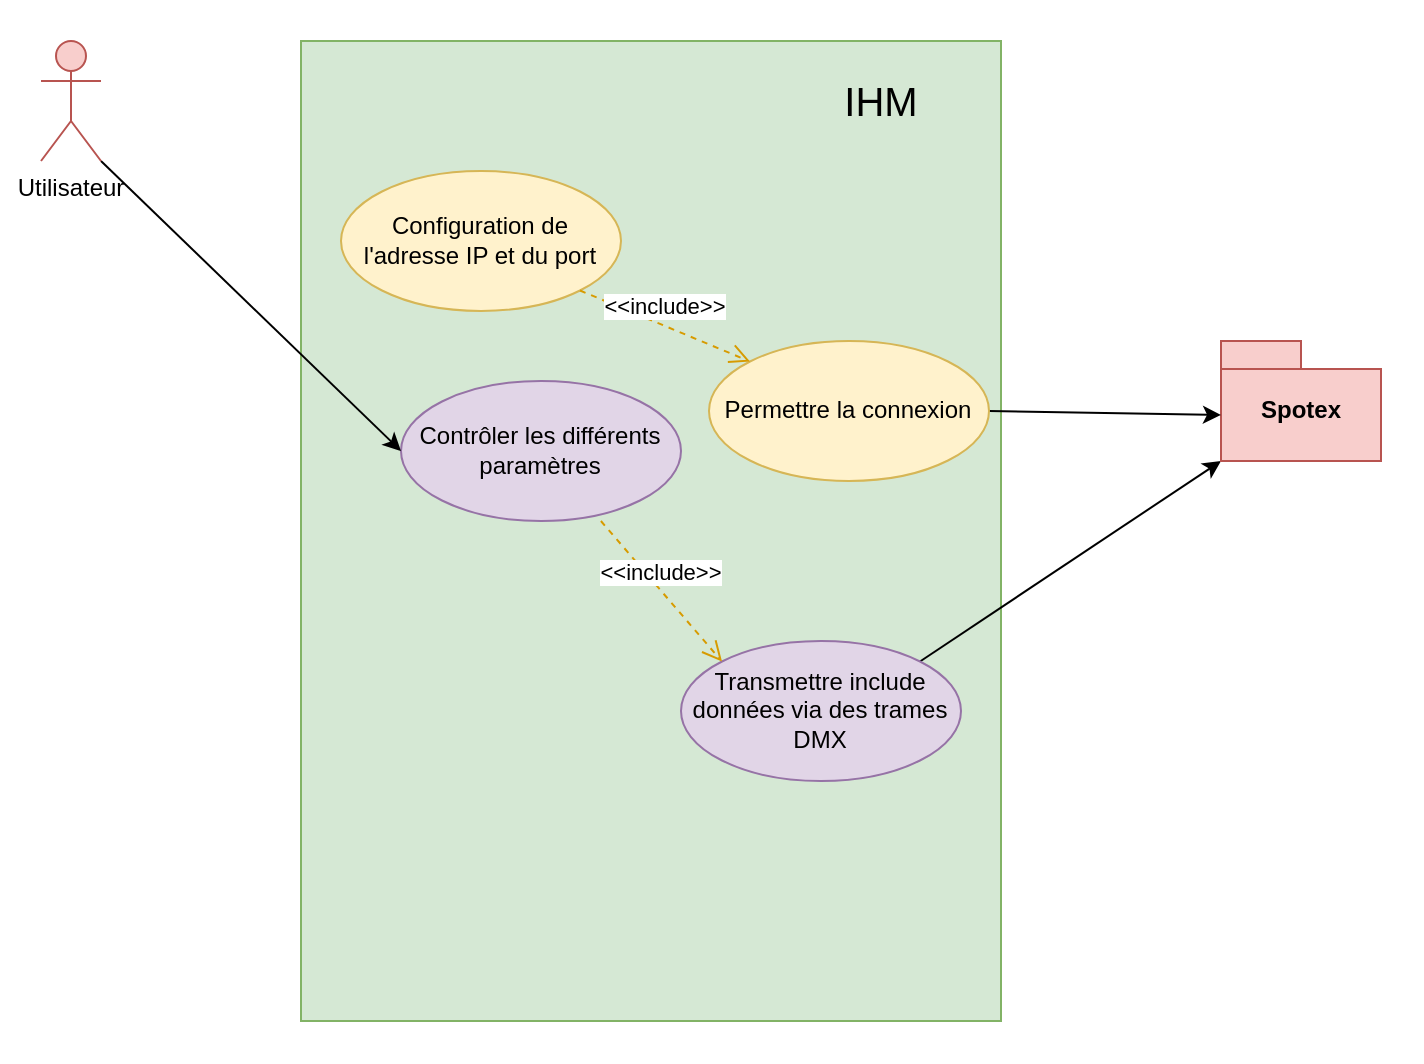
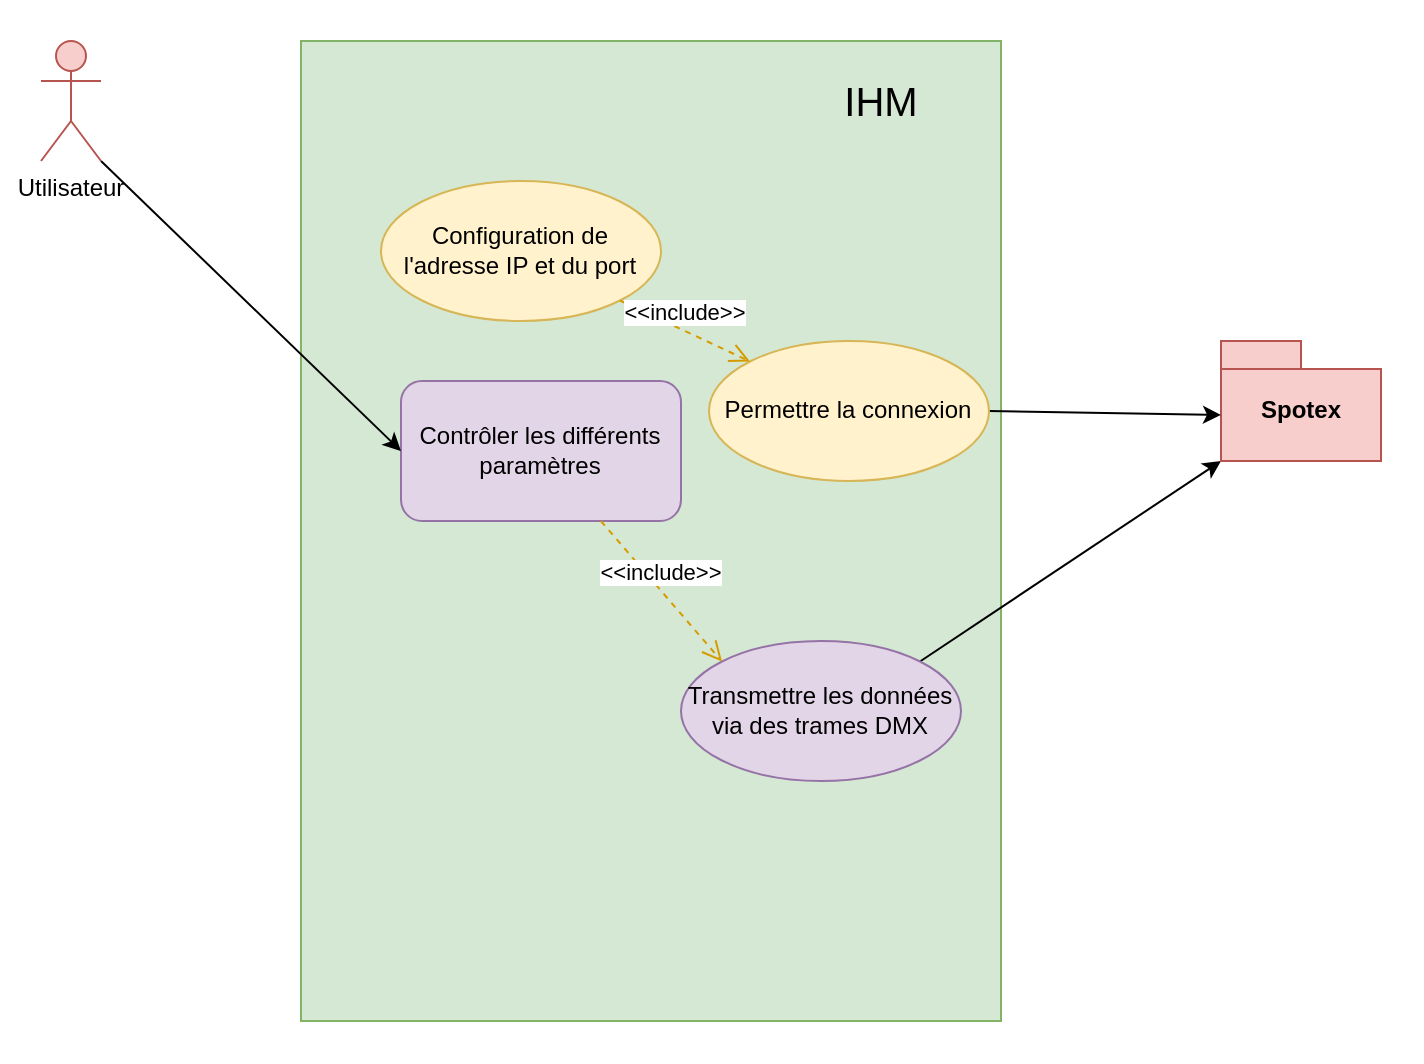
  <mxCell id="0" />
  <mxCell id="1" parent="0" />
  <mxCell id="2" value="&lt;div style=&quot;text-align: left&quot;&gt;&lt;br&gt;&lt;/div&gt;" style="html=1;fillColor=#d5e8d4;strokeColor=#82b366;" vertex="1" parent="1"><mxGeometry x="150" y="20" width="350" height="490" as="geometry" /></mxCell>
- <mxCell id="3" value="Contrôler les différents paramètres" style="ellipse;whiteSpace=wrap;html=1;fillColor=#e1d5e7;strokeColor=#9673a6;" vertex="1" parent="1"><mxGeometry x="200" y="190" width="140" height="70" as="geometry" /></mxCell>
+ <mxCell id="3" value="Contrôler les différents paramètres" style="whiteSpace=wrap;html=1;fillColor=#e1d5e7;strokeColor=#9673a6;rounded=1;" vertex="1" parent="1"><mxGeometry x="200" y="190" width="140" height="70" as="geometry" /></mxCell>
  <mxCell id="4" style="edgeStyle=none;rounded=0;orthogonalLoop=1;jettySize=auto;html=1;exitX=1;exitY=1;exitDx=0;exitDy=0;exitPerimeter=0;entryX=0;entryY=0.5;entryDx=0;entryDy=0;" edge="1" parent="1" source="5" target="3"><mxGeometry relative="1" as="geometry" /></mxCell>
  <mxCell id="5" value="Utilisateur" style="shape=umlActor;verticalLabelPosition=bottom;verticalAlign=top;html=1;fillColor=#f8cecc;strokeColor=#b85450;" vertex="1" parent="1"><mxGeometry x="20" y="20" width="30" height="60" as="geometry" /></mxCell>
  <mxCell id="6" style="edgeStyle=none;rounded=0;orthogonalLoop=1;jettySize=auto;html=1;exitX=1;exitY=0;exitDx=0;exitDy=0;entryX=0;entryY=0;entryDx=0;entryDy=60;entryPerimeter=0;" edge="1" parent="1" source="7" target="8"><mxGeometry relative="1" as="geometry" /></mxCell>
- <mxCell id="7" value="Transmettre include données via des trames DMX" style="ellipse;whiteSpace=wrap;html=1;fillColor=#e1d5e7;strokeColor=#9673a6;" vertex="1" parent="1"><mxGeometry x="340" y="320" width="140" height="70" as="geometry" /></mxCell>
+ <mxCell id="7" value="Transmettre les données via des trames DMX" style="ellipse;whiteSpace=wrap;html=1;fillColor=#e1d5e7;strokeColor=#9673a6;" vertex="1" parent="1"><mxGeometry x="340" y="320" width="140" height="70" as="geometry" /></mxCell>
  <mxCell id="8" value="Spotex" style="shape=folder;fontStyle=1;spacingTop=10;tabWidth=40;tabHeight=14;tabPosition=left;html=1;fillColor=#f8cecc;strokeColor=#b85450;" vertex="1" parent="1"><mxGeometry x="610" y="170" width="80" height="60" as="geometry" /></mxCell>
- <mxCell id="9" value="Configuration de l'adresse IP et du port" style="ellipse;whiteSpace=wrap;html=1;fillColor=#fff2cc;strokeColor=#d6b656;" vertex="1" parent="1"><mxGeometry x="170" y="85" width="140" height="70" as="geometry" /></mxCell>
+ <mxCell id="9" value="Configuration de l'adresse IP et du port" style="ellipse;whiteSpace=wrap;html=1;fillColor=#fff2cc;strokeColor=#d6b656;" vertex="1" parent="1"><mxGeometry x="190" y="90" width="140" height="70" as="geometry" /></mxCell>
  <mxCell id="10" style="edgeStyle=none;rounded=0;orthogonalLoop=1;jettySize=auto;html=1;exitX=1;exitY=0.5;exitDx=0;exitDy=0;entryX=0;entryY=0;entryDx=0;entryDy=37;entryPerimeter=0;" edge="1" parent="1" source="11" target="8"><mxGeometry relative="1" as="geometry" /></mxCell>
  <mxCell id="11" value="Permettre la connexion" style="ellipse;whiteSpace=wrap;html=1;fillColor=#fff2cc;strokeColor=#d6b656;" vertex="1" parent="1"><mxGeometry x="354" y="170" width="140" height="70" as="geometry" /></mxCell>
  <mxCell id="12" value="&amp;lt;&amp;lt;include&amp;gt;&amp;gt;" style="html=1;verticalAlign=bottom;endArrow=open;dashed=1;endSize=8;rounded=0;entryX=0;entryY=0;entryDx=0;entryDy=0;exitX=0.714;exitY=1;exitDx=0;exitDy=0;exitPerimeter=0;fillColor=#ffe6cc;strokeColor=#d79b00;" edge="1" parent="1" source="3" target="7"><mxGeometry relative="1" as="geometry"><mxPoint x="390" y="290" as="sourcePoint" /><mxPoint x="310" y="290" as="targetPoint" /></mxGeometry></mxCell>
  <mxCell id="13" value="&lt;font style=&quot;font-size: 20px&quot;&gt;IHM&lt;/font&gt;" style="text;html=1;align=center;verticalAlign=middle;resizable=0;points=[];autosize=1;" vertex="1" parent="1"><mxGeometry x="415" y="40" width="50" height="20" as="geometry" /></mxCell>
  <mxCell id="14" value="&amp;lt;&amp;lt;include&amp;gt;&amp;gt;" style="html=1;verticalAlign=bottom;endArrow=open;dashed=1;endSize=8;rounded=0;entryX=0;entryY=0;entryDx=0;entryDy=0;exitX=1;exitY=1;exitDx=0;exitDy=0;fillColor=#ffe6cc;strokeColor=#d79b00;" edge="1" parent="1" source="9" target="11"><mxGeometry relative="1" as="geometry"><mxPoint x="354" y="100" as="sourcePoint" /><mxPoint x="414.543" y="170.251" as="targetPoint" /></mxGeometry></mxCell>
